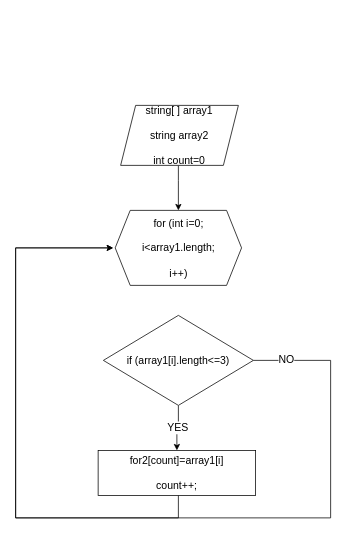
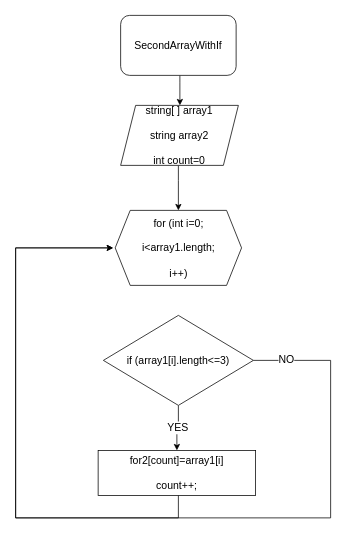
  <mxCell id="0" />
  <mxCell id="1" parent="0" />
+ <mxCell id="2" value="" style="edgeStyle=orthogonalEdgeStyle;rounded=0;orthogonalLoop=1;jettySize=auto;html=1;fontSize=14;" edge="1" parent="1" source="3" target="5"><mxGeometry relative="1" as="geometry"><Array as="points"><mxPoint x="239" y="110" /><mxPoint x="239" y="110" /></Array></mxGeometry></mxCell>
+ <mxCell id="3" value="&lt;font style=&quot;font-size: 14px;&quot;&gt;SecondArrayWithIf&lt;/font&gt;" style="rounded=1;whiteSpace=wrap;html=1;" vertex="1" parent="1"><mxGeometry x="160" y="20" width="154" height="80" as="geometry" /></mxCell>
  <mxCell id="4" value="" style="edgeStyle=orthogonalEdgeStyle;rounded=0;orthogonalLoop=1;jettySize=auto;html=1;fontSize=14;" edge="1" parent="1" source="5" target="6"><mxGeometry relative="1" as="geometry"><Array as="points"><mxPoint x="237" y="240" /><mxPoint x="237" y="240" /></Array></mxGeometry></mxCell>
  <mxCell id="5" value="&lt;font style=&quot;font-size: 14px;&quot;&gt;string[ ] array1&lt;br&gt;&lt;br&gt;string array2&lt;br&gt;&lt;br&gt;int count=0&lt;/font&gt;" style="shape=parallelogram;perimeter=parallelogramPerimeter;whiteSpace=wrap;html=1;fixedSize=1;" vertex="1" parent="1"><mxGeometry x="160" y="140" width="157" height="80" as="geometry" /></mxCell>
  <mxCell id="6" value="&lt;font style=&quot;font-size: 14px;&quot;&gt;for (int i=0;&lt;br&gt;&lt;br&gt;i&amp;lt;array1.length;&lt;br&gt;&lt;br&gt;i++)&lt;/font&gt;" style="shape=hexagon;perimeter=hexagonPerimeter2;whiteSpace=wrap;html=1;fixedSize=1;" vertex="1" parent="1"><mxGeometry x="152.75" y="280" width="168.5" height="100" as="geometry" /></mxCell>
  <mxCell id="7" style="edgeStyle=orthogonalEdgeStyle;rounded=0;orthogonalLoop=1;jettySize=auto;html=1;fontSize=14;" edge="1" parent="1" source="10"><mxGeometry relative="1" as="geometry"><mxPoint x="150" y="330" as="targetPoint" /><Array as="points"><mxPoint x="440" y="480" /><mxPoint x="440" y="690" /><mxPoint x="20" y="690" /><mxPoint x="20" y="330" /></Array></mxGeometry></mxCell>
  <mxCell id="8" value="NO" style="edgeLabel;html=1;align=center;verticalAlign=middle;resizable=0;points=[];fontSize=14;" vertex="1" connectable="0" parent="7"><mxGeometry x="-0.929" y="2" relative="1" as="geometry"><mxPoint as="offset" /></mxGeometry></mxCell>
  <mxCell id="9" value="YES" style="edgeStyle=orthogonalEdgeStyle;rounded=0;orthogonalLoop=1;jettySize=auto;html=1;fontSize=14;" edge="1" parent="1" source="10" target="12"><mxGeometry relative="1" as="geometry" /></mxCell>
  <mxCell id="10" value="if (array1[i].length&amp;lt;=3)" style="rhombus;whiteSpace=wrap;html=1;fontSize=14;" vertex="1" parent="1"><mxGeometry x="137" y="420" width="200" height="120" as="geometry" /></mxCell>
  <mxCell id="11" style="edgeStyle=orthogonalEdgeStyle;rounded=0;orthogonalLoop=1;jettySize=auto;html=1;fontSize=14;" edge="1" parent="1" source="12"><mxGeometry relative="1" as="geometry"><mxPoint x="150" y="330" as="targetPoint" /><Array as="points"><mxPoint x="237" y="690" /><mxPoint x="20" y="690" /><mxPoint x="20" y="330" /></Array></mxGeometry></mxCell>
  <mxCell id="12" value="for2[count]=array1[i]&lt;br&gt;&lt;br&gt;count++;" style="rounded=0;whiteSpace=wrap;html=1;fontSize=14;" vertex="1" parent="1"><mxGeometry x="130" y="600" width="210" height="60" as="geometry" /></mxCell>
